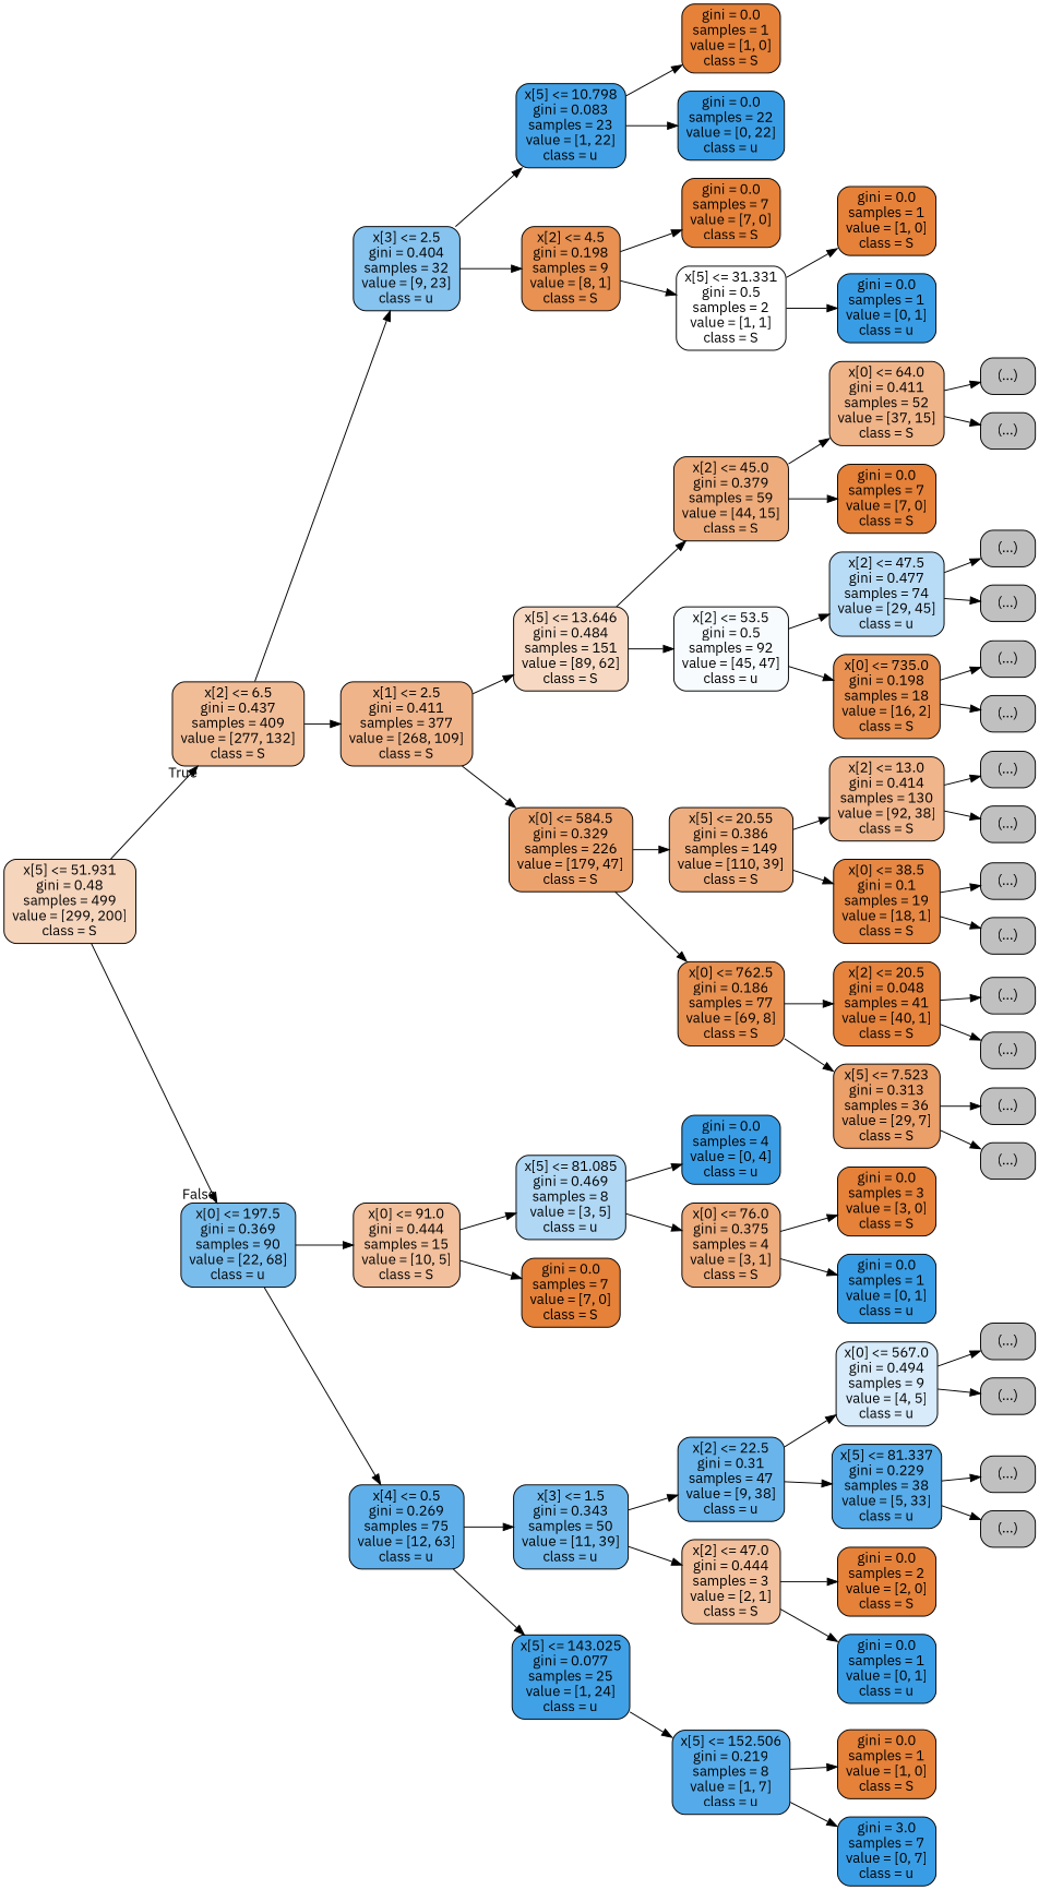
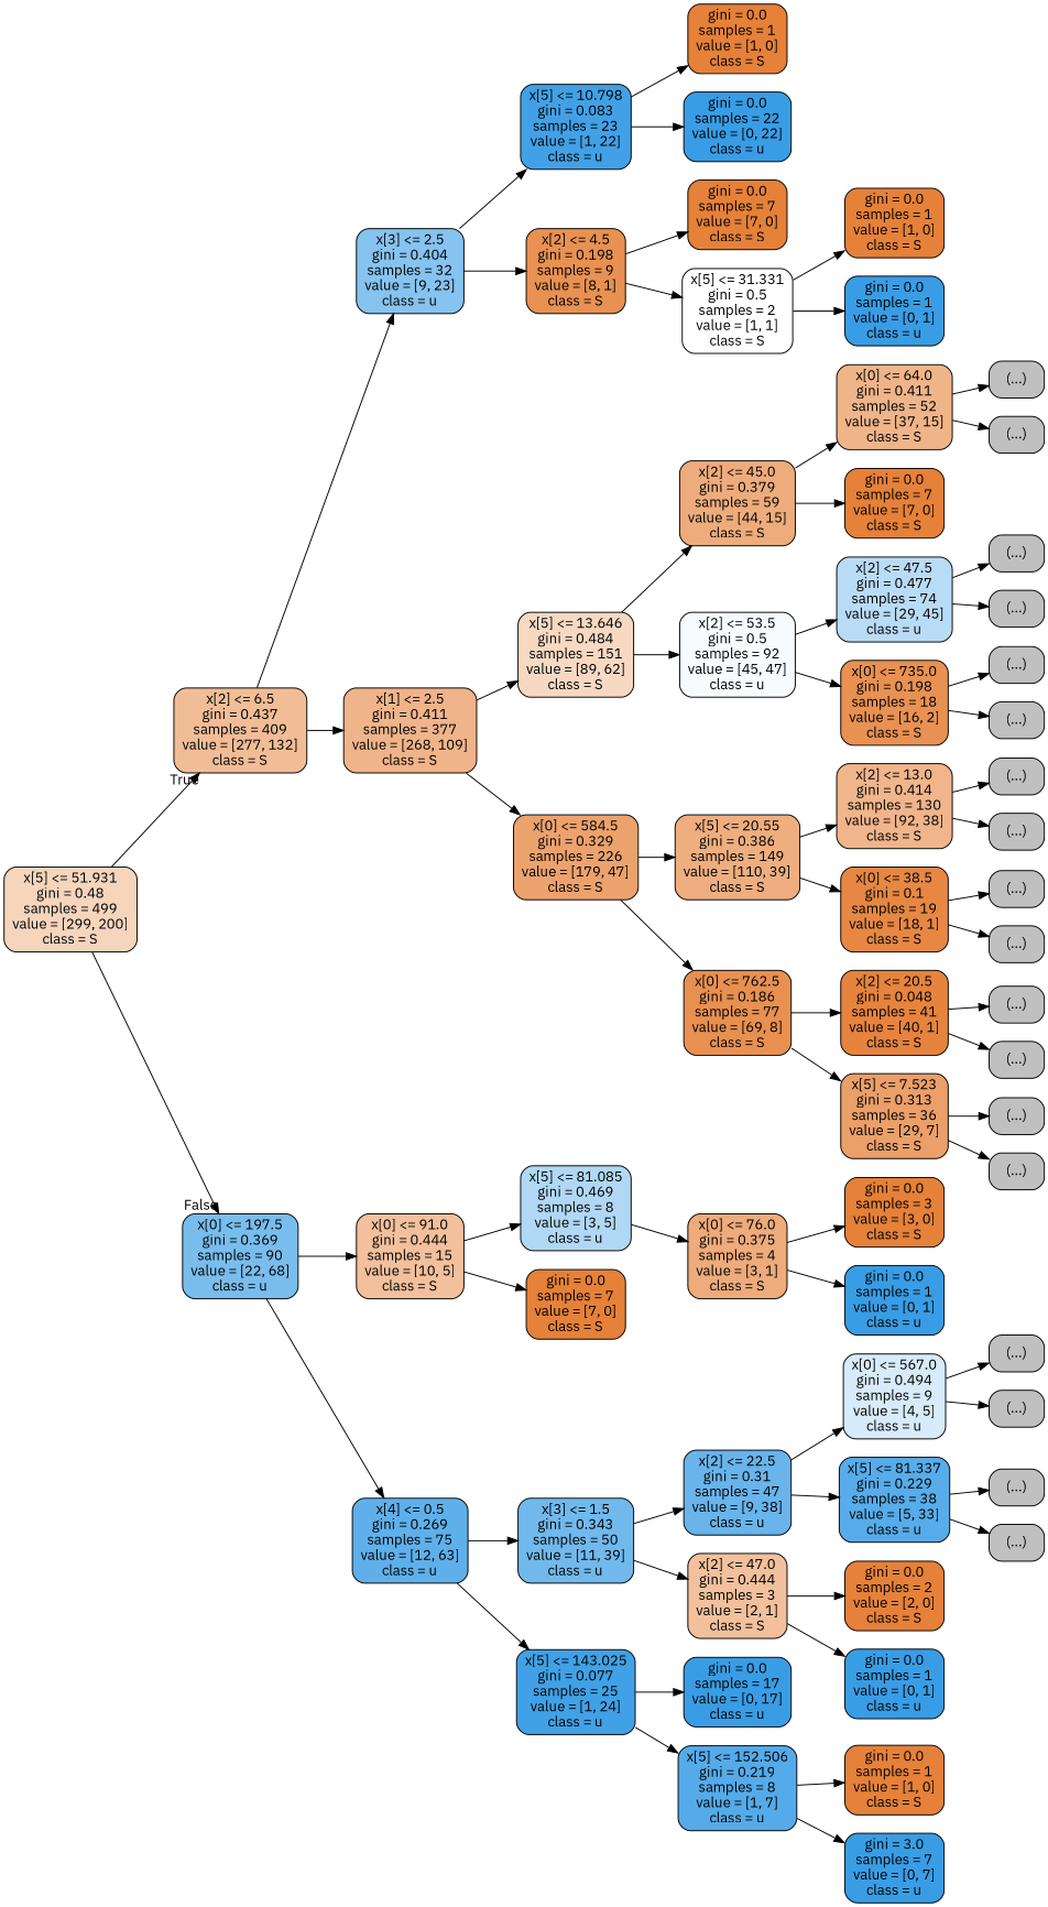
  digraph {
    fontname="IBM Plex Sans"
    rankdir=LR
    node [color=black fillcolor="#C0C0C0" fontname="IBM Plex Sans" shape=box style="filled, rounded"]
    edge [fontname="IBM Plex Sans"]
    n1 [fillcolor="#f6d5bd" label="x[5] <= 51.931\ngini = 0.48\nsamples = 499\nvalue = [299, 200]\nclass = S"]
    n2 [fillcolor="#f1bd97" label="x[2] <= 6.5\ngini = 0.437\nsamples = 409\nvalue = [277, 132]\nclass = S"]
    n3 [fillcolor="#79bded" label="x[0] <= 197.5\ngini = 0.369\nsamples = 90\nvalue = [22, 68]\nclass = u"]
    n4 [fillcolor="#86c3ef" label="x[3] <= 2.5\ngini = 0.404\nsamples = 32\nvalue = [9, 23]\nclass = u"]
    n5 [fillcolor="#f0b48a" label="x[1] <= 2.5\ngini = 0.411\nsamples = 377\nvalue = [268, 109]\nclass = S"]
    n6 [fillcolor="#f2c09c" label="x[0] <= 91.0\ngini = 0.444\nsamples = 15\nvalue = [10, 5]\nclass = S"]
    n7 [fillcolor="#5fb0ea" label="x[4] <= 0.5\ngini = 0.269\nsamples = 75\nvalue = [12, 63]\nclass = u"]
    n8 [fillcolor="#42a1e6" label="x[5] <= 10.798\ngini = 0.083\nsamples = 23\nvalue = [1, 22]\nclass = u"]
    n9 [fillcolor="#e89152" label="x[2] <= 4.5\ngini = 0.198\nsamples = 9\nvalue = [8, 1]\nclass = S"]
    n10 [fillcolor="#f7d9c3" label="x[5] <= 13.646\ngini = 0.484\nsamples = 151\nvalue = [89, 62]\nclass = S"]
    n11 [fillcolor="#eca26d" label="x[0] <= 584.5\ngini = 0.329\nsamples = 226\nvalue = [179, 47]\nclass = S"]
    n12 [fillcolor="#e58139" label="gini = 0.0\nsamples = 1\nvalue = [1, 0]\nclass = S"]
    n13 [fillcolor="#399de5" label="gini = 0.0\nsamples = 22\nvalue = [0, 22]\nclass = u"]
    n14 [fillcolor="#e58139" label="gini = 0.0\nsamples = 7\nvalue = [7, 0]\nclass = S"]
    n15 [fillcolor="#ffffff" label="x[5] <= 31.331\ngini = 0.5\nsamples = 2\nvalue = [1, 1]\nclass = S"]
    n16 [fillcolor="#e58139" label="gini = 0.0\nsamples = 1\nvalue = [1, 0]\nclass = S"]
    n17 [fillcolor="#399de5" label="gini = 0.0\nsamples = 1\nvalue = [0, 1]\nclass = u"]
    n18 [fillcolor="#eeac7c" label="x[2] <= 45.0\ngini = 0.379\nsamples = 59\nvalue = [44, 15]\nclass = S"]
    n19 [fillcolor="#f7fbfe" label="x[2] <= 53.5\ngini = 0.5\nsamples = 92\nvalue = [45, 47]\nclass = u"]
    n20 [fillcolor="#eeae7f" label="x[5] <= 20.55\ngini = 0.386\nsamples = 149\nvalue = [110, 39]\nclass = S"]
    n21 [fillcolor="#e89050" label="x[0] <= 762.5\ngini = 0.186\nsamples = 77\nvalue = [69, 8]\nclass = S"]
    n22 [fillcolor="#f0b489" label="x[0] <= 64.0\ngini = 0.411\nsamples = 52\nvalue = [37, 15]\nclass = S"]
    n23 [fillcolor="#e58139" label="gini = 0.0\nsamples = 7\nvalue = [7, 0]\nclass = S"]
    n24 [fillcolor="#b9dcf6" label="x[2] <= 47.5\ngini = 0.477\nsamples = 74\nvalue = [29, 45]\nclass = u"]
    n25 [fillcolor="#e89152" label="x[0] <= 735.0\ngini = 0.198\nsamples = 18\nvalue = [16, 2]\nclass = S"]
    n26 [label="(...)"]
    n27 [label="(...)"]
    n28 [label="(...)"]
    n29 [label="(...)"]
    n30 [label="(...)"]
    n31 [label="(...)"]
    n32 [fillcolor="#f0b58b" label="x[2] <= 13.0\ngini = 0.414\nsamples = 130\nvalue = [92, 38]\nclass = S"]
    n33 [fillcolor="#e68844" label="x[0] <= 38.5\ngini = 0.1\nsamples = 19\nvalue = [18, 1]\nclass = S"]
    n34 [fillcolor="#e6843e" label="x[2] <= 20.5\ngini = 0.048\nsamples = 41\nvalue = [40, 1]\nclass = S"]
    n35 [fillcolor="#eb9f69" label="x[5] <= 7.523\ngini = 0.313\nsamples = 36\nvalue = [29, 7]\nclass = S"]
    n36 [label="(...)"]
    n37 [label="(...)"]
    n38 [label="(...)"]
    n39 [label="(...)"]
    n40 [label="(...)"]
    n41 [label="(...)"]
    n42 [label="(...)"]
    n43 [label="(...)"]
    n44 [fillcolor="#b0d8f5" label="x[5] <= 81.085\ngini = 0.469\nsamples = 8\nvalue = [3, 5]\nclass = u"]
    n45 [fillcolor="#e58139" label="gini = 0.0\nsamples = 7\nvalue = [7, 0]\nclass = S"]
    n46 [fillcolor="#71b9ec" label="x[3] <= 1.5\ngini = 0.343\nsamples = 50\nvalue = [11, 39]\nclass = u"]
    n47 [fillcolor="#41a1e6" label="x[5] <= 143.025\ngini = 0.077\nsamples = 25\nvalue = [1, 24]\nclass = u"]
-   n48 [fillcolor="#399de5" label="gini = 0.0\nsamples = 4\nvalue = [0, 4]\nclass = u"]
    n49 [fillcolor="#eeab7b" label="x[0] <= 76.0\ngini = 0.375\nsamples = 4\nvalue = [3, 1]\nclass = S"]
    n50 [fillcolor="#e58139" label="gini = 0.0\nsamples = 3\nvalue = [3, 0]\nclass = S"]
    n51 [fillcolor="#399de5" label="gini = 0.0\nsamples = 1\nvalue = [0, 1]\nclass = u"]
    n52 [fillcolor="#68b4eb" label="x[2] <= 22.5\ngini = 0.31\nsamples = 47\nvalue = [9, 38]\nclass = u"]
    n53 [fillcolor="#f2c09c" label="x[2] <= 47.0\ngini = 0.444\nsamples = 3\nvalue = [2, 1]\nclass = S"]
+   n54 [fillcolor="#399de5" label="gini = 0.0\nsamples = 17\nvalue = [0, 17]\nclass = u"]
    n55 [fillcolor="#55abe9" label="x[5] <= 152.506\ngini = 0.219\nsamples = 8\nvalue = [1, 7]\nclass = u"]
    n56 [fillcolor="#d7ebfa" label="x[0] <= 567.0\ngini = 0.494\nsamples = 9\nvalue = [4, 5]\nclass = u"]
    n57 [fillcolor="#57ace9" label="x[5] <= 81.337\ngini = 0.229\nsamples = 38\nvalue = [5, 33]\nclass = u"]
    n58 [fillcolor="#e58139" label="gini = 0.0\nsamples = 2\nvalue = [2, 0]\nclass = S"]
    n59 [fillcolor="#399de5" label="gini = 0.0\nsamples = 1\nvalue = [0, 1]\nclass = u"]
    n60 [label="(...)"]
    n61 [label="(...)"]
    n62 [label="(...)"]
    n63 [label="(...)"]
    n64 [fillcolor="#e58139" label="gini = 0.0\nsamples = 1\nvalue = [1, 0]\nclass = S"]
    n65 [fillcolor="#399de5" label="gini = 3.0\nsamples = 7\nvalue = [0, 7]\nclass = u"]
    n1 -> n2 [headlabel=True labelangle=45 labeldistance=2.5]
    n1 -> n3 [headlabel=False labelangle=-45 labeldistance=2.5]
    n2 -> n4
    n2 -> n5
    n3 -> n6
    n3 -> n7
    n4 -> n8
    n4 -> n9
    n5 -> n10
    n5 -> n11
    n6 -> n44
    n6 -> n45
    n7 -> n46
    n7 -> n47
    n8 -> n12
    n8 -> n13
    n9 -> n14
    n9 -> n15
    n10 -> n18
    n10 -> n19
    n11 -> n20
    n11 -> n21
    n15 -> n16
    n15 -> n17
    n18 -> n22
    n18 -> n23
    n19 -> n24
    n19 -> n25
    n20 -> n32
    n20 -> n33
    n21 -> n34
    n21 -> n35
    n22 -> n26
    n22 -> n27
    n24 -> n28
    n24 -> n29
    n25 -> n30
    n25 -> n31
    n32 -> n36
    n32 -> n37
    n33 -> n38
    n33 -> n39
    n34 -> n40
    n34 -> n41
    n35 -> n42
    n35 -> n43
-   n44 -> n48
    n44 -> n49
    n46 -> n52
    n46 -> n53
+   n47 -> n54
    n47 -> n55
    n49 -> n50
    n49 -> n51
    n52 -> n56
    n52 -> n57
    n53 -> n58
    n53 -> n59
    n55 -> n64
    n55 -> n65
    n56 -> n60
    n56 -> n61
    n57 -> n62
    n57 -> n63
  }
